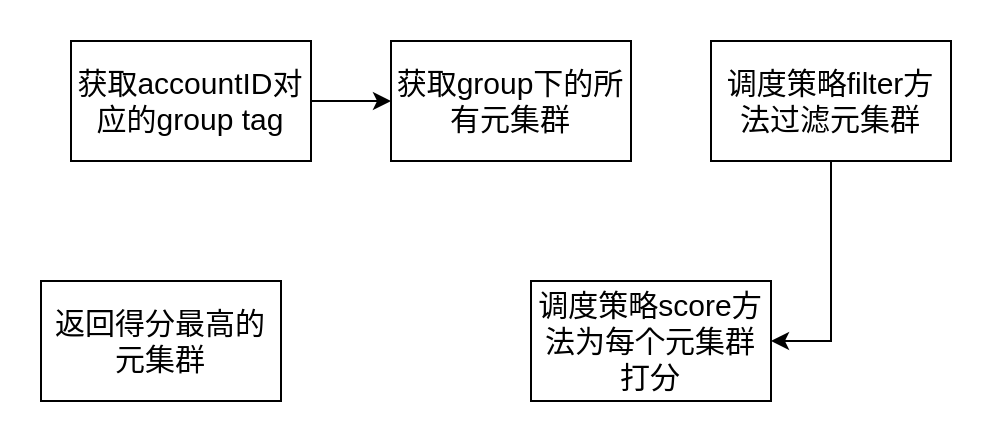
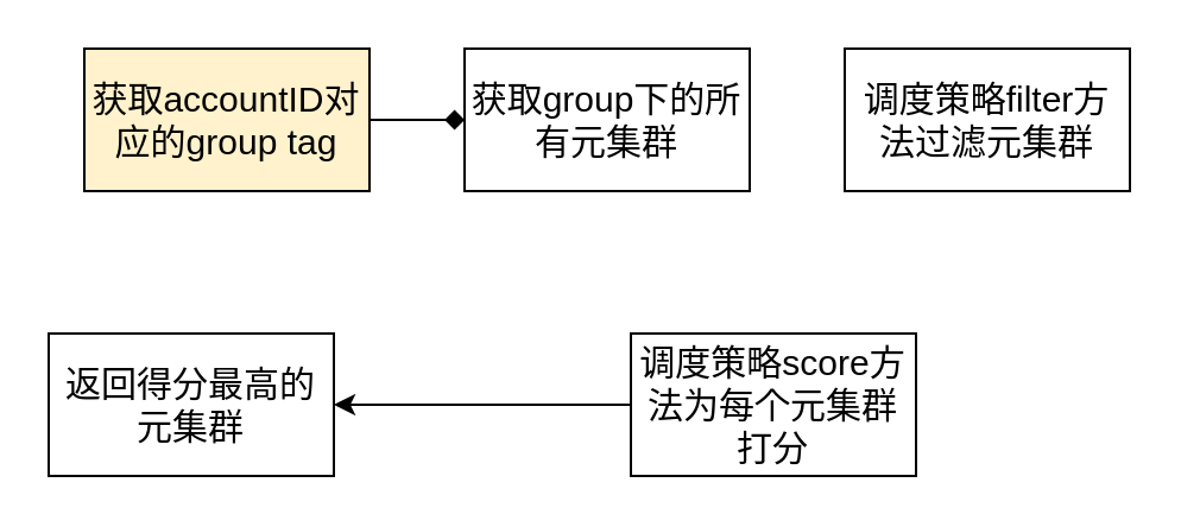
  <mxCell id="0" />
  <mxCell id="1" parent="0" />
- <mxCell id="2" style="edgeStyle=orthogonalEdgeStyle;rounded=0;orthogonalLoop=1;jettySize=auto;html=1;exitX=1;exitY=0.5;exitDx=0;exitDy=0;entryX=0;entryY=0.5;entryDx=0;entryDy=0;fontSize=15;" edge="1" parent="1" source="3" target="4"><mxGeometry relative="1" as="geometry" /></mxCell>
- <mxCell id="3" value="&lt;font style=&quot;font-size: 15px;&quot;&gt;获取accountID对应的group tag&lt;/font&gt;" style="rounded=0;whiteSpace=wrap;html=1;" vertex="1" parent="1"><mxGeometry x="35" y="20" width="120" height="60" as="geometry" /></mxCell>
+ <mxCell id="2" style="edgeStyle=orthogonalEdgeStyle;rounded=0;orthogonalLoop=1;jettySize=auto;html=1;exitX=1;exitY=0.5;exitDx=0;exitDy=0;entryX=0;entryY=0.5;entryDx=0;entryDy=0;fontSize=15;endArrow=diamond;" edge="1" parent="1" source="3" target="4"><mxGeometry relative="1" as="geometry" /></mxCell>
+ <mxCell id="3" value="&lt;font style=&quot;font-size: 15px;&quot;&gt;获取accountID对应的group tag&lt;/font&gt;" style="rounded=0;whiteSpace=wrap;html=1;fillColor=#fff2cc;" vertex="1" parent="1"><mxGeometry x="35" y="20" width="120" height="60" as="geometry" /></mxCell>
  <mxCell id="4" value="&lt;font style=&quot;font-size: 15px;&quot;&gt;获取group下的所有元集群&lt;/font&gt;" style="rounded=0;whiteSpace=wrap;html=1;" vertex="1" parent="1"><mxGeometry x="195" y="20" width="120" height="60" as="geometry" /></mxCell>
- <mxCell id="5" style="edgeStyle=orthogonalEdgeStyle;rounded=0;orthogonalLoop=1;jettySize=auto;html=1;exitX=0.5;exitY=1;exitDx=0;exitDy=0;entryX=1;entryY=0.5;entryDx=0;entryDy=0;fontSize=15;" edge="1" parent="1" source="6" target="8"><mxGeometry relative="1" as="geometry" /></mxCell>
  <mxCell id="6" value="&lt;font style=&quot;font-size: 15px;&quot;&gt;调度策略filter方法过滤元集群&lt;/font&gt;" style="rounded=0;whiteSpace=wrap;html=1;" vertex="1" parent="1"><mxGeometry x="355" y="20" width="120" height="60" as="geometry" /></mxCell>
+ <mxCell id="7" style="edgeStyle=orthogonalEdgeStyle;rounded=0;orthogonalLoop=1;jettySize=auto;html=1;exitX=0;exitY=0.5;exitDx=0;exitDy=0;entryX=1;entryY=0.5;entryDx=0;entryDy=0;fontSize=15;" edge="1" parent="1" source="8" target="9"><mxGeometry relative="1" as="geometry" /></mxCell>
  <mxCell id="8" value="&lt;font style=&quot;font-size: 15px;&quot;&gt;调度策略score方法为每个元集群打分&lt;/font&gt;" style="rounded=0;whiteSpace=wrap;html=1;" vertex="1" parent="1"><mxGeometry x="265" y="140" width="120" height="60" as="geometry" /></mxCell>
  <mxCell id="9" value="&lt;font style=&quot;font-size: 15px;&quot;&gt;返回得分最高的元集群&lt;/font&gt;" style="rounded=0;whiteSpace=wrap;html=1;" vertex="1" parent="1"><mxGeometry x="20" y="140" width="120" height="60" as="geometry" /></mxCell>
